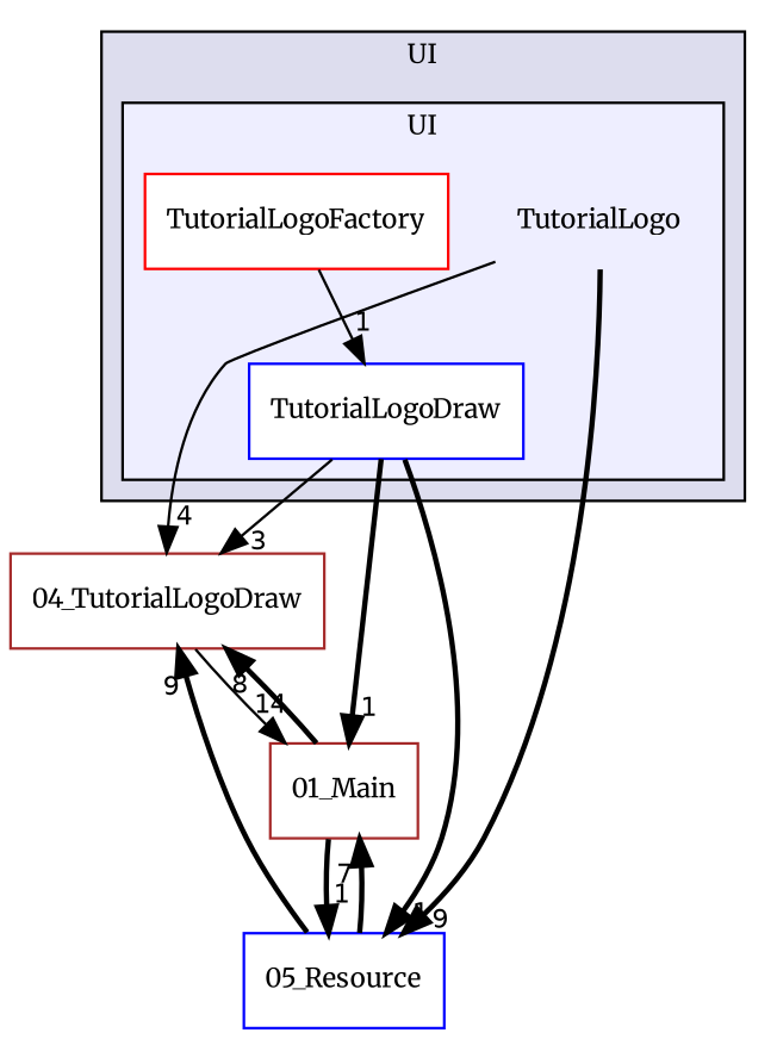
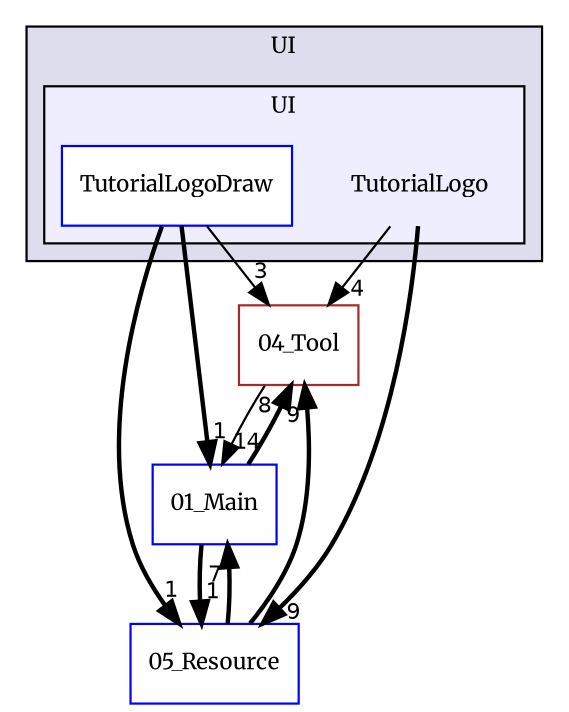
  digraph {
    compound=true
    fontname=Merriweather
    node [color=brown fontname=Merriweather fontsize=10 shape=box fillcolor=white style=filled]
    edge [fontname=Merriweather headlabel=1 labeldistance=1.5 labelfontname=Helvetica labelfontsize=10 style=bold]
    n1 [label=TutorialLogo shape=plaintext fillcolor="" style=""]
    n2 [color=blue label=TutorialLogoDraw]
-   n3 [color=red label=TutorialLogoFactory]
-   n4 [label="04_TutorialLogoDraw"]
+   n4 [label="04_Tool"]
    n5 [color=blue label="05_Resource"]
-   n6 [label="01_Main"]
+   n6 [color=blue label="01_Main"]
    subgraph cluster_1 {
      bgcolor="#ddddee"
      fontsize=10
      label=UI
      pencolor=black
      subgraph cluster_2 {
        bgcolor="#eeeeff"
        fontsize=10
        label=UI
        pencolor=black
        n1
        n2
-       n3
      }
    }
    n1 -> n4 [headlabel=4 style=solid]
    n1 -> n5 [headlabel=9]
    n2 -> n4 [headlabel=3 style=solid]
    n2 -> n5
    n2 -> n6
-   n3 -> n2 [style=solid]
    n4 -> n6 [headlabel=14 style=solid]
    n5 -> n4 [headlabel=9]
    n5 -> n6 [headlabel=7]
    n6 -> n4 [headlabel=8]
    n6 -> n5
  }
